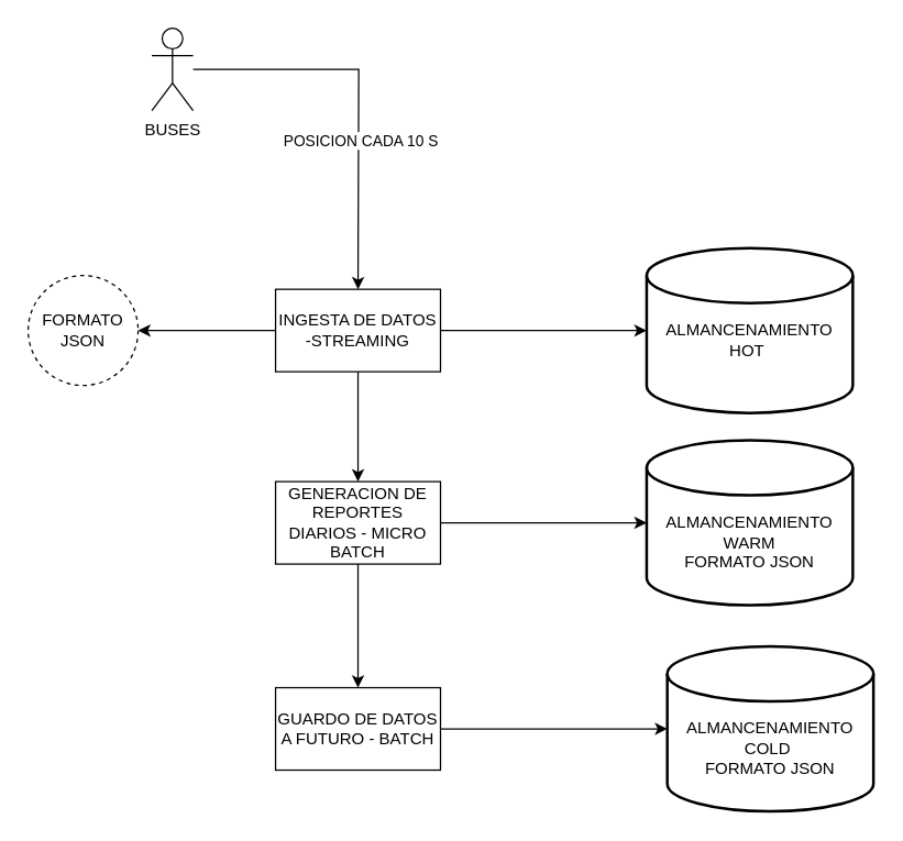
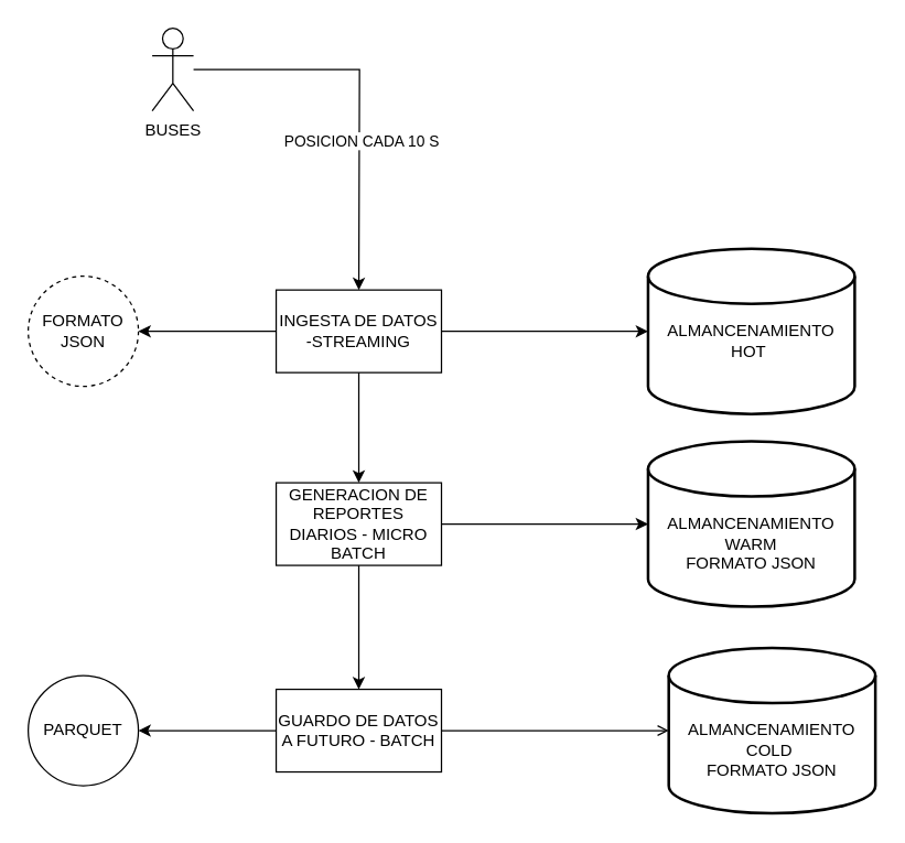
  <mxCell id="0" />
  <mxCell id="1" parent="0" />
  <mxCell id="2" style="edgeStyle=orthogonalEdgeStyle;rounded=0;orthogonalLoop=1;jettySize=auto;html=1;" edge="1" parent="1" source="4"><mxGeometry relative="1" as="geometry"><mxPoint x="260" y="210" as="targetPoint" /></mxGeometry></mxCell>
  <mxCell id="3" value="POSICION CADA 10 S" style="edgeLabel;html=1;align=center;verticalAlign=middle;resizable=0;points=[];" vertex="1" connectable="0" parent="2"><mxGeometry x="0.228" y="1" relative="1" as="geometry"><mxPoint as="offset" /></mxGeometry></mxCell>
  <mxCell id="4" value="BUSES&lt;div&gt;&lt;br&gt;&lt;/div&gt;" style="shape=umlActor;verticalLabelPosition=bottom;verticalAlign=top;html=1;outlineConnect=0;" vertex="1" parent="1"><mxGeometry x="110" y="20" width="30" height="60" as="geometry" /></mxCell>
  <mxCell id="5" value="&lt;br&gt;&lt;br&gt;ALMANCENAMIENTO&lt;br&gt;HOT&amp;nbsp;&lt;div&gt;&lt;br/&gt;&lt;/div&gt;" style="strokeWidth=2;html=1;shape=mxgraph.flowchart.database;whiteSpace=wrap;" vertex="1" parent="1"><mxGeometry x="470" y="180" width="150" height="120" as="geometry" /></mxCell>
  <mxCell id="6" value="" style="edgeStyle=orthogonalEdgeStyle;rounded=0;orthogonalLoop=1;jettySize=auto;html=1;" edge="1" parent="1" source="8" target="11"><mxGeometry relative="1" as="geometry" /></mxCell>
  <mxCell id="7" value="" style="edgeStyle=orthogonalEdgeStyle;rounded=0;orthogonalLoop=1;jettySize=auto;html=1;" edge="1" parent="1" source="8" target="18"><mxGeometry relative="1" as="geometry" /></mxCell>
  <mxCell id="8" value="INGESTA DE DATOS -STREAMING" style="rounded=0;whiteSpace=wrap;html=1;" vertex="1" parent="1"><mxGeometry x="200" y="210" width="120" height="60" as="geometry" /></mxCell>
  <mxCell id="9" style="edgeStyle=orthogonalEdgeStyle;rounded=0;orthogonalLoop=1;jettySize=auto;html=1;entryX=0;entryY=0.5;entryDx=0;entryDy=0;entryPerimeter=0;" edge="1" parent="1" source="8" target="5"><mxGeometry relative="1" as="geometry" /></mxCell>
  <mxCell id="10" value="" style="edgeStyle=orthogonalEdgeStyle;rounded=0;orthogonalLoop=1;jettySize=auto;html=1;" edge="1" parent="1" source="11" target="16"><mxGeometry relative="1" as="geometry" /></mxCell>
  <mxCell id="11" value="GENERACION DE REPORTES DIARIOS - MICRO BATCH" style="whiteSpace=wrap;html=1;rounded=0;" vertex="1" parent="1"><mxGeometry x="200" y="350" width="120" height="60" as="geometry" /></mxCell>
  <mxCell id="12" value="&lt;br&gt;&lt;br&gt;ALMANCENAMIENTO&lt;br&gt;WARM&lt;br&gt;FORMATO JSON" style="strokeWidth=2;html=1;shape=mxgraph.flowchart.database;whiteSpace=wrap;" vertex="1" parent="1"><mxGeometry x="470" y="320" width="150" height="120" as="geometry" /></mxCell>
  <mxCell id="13" value="&lt;br&gt;&lt;br&gt;ALMANCENAMIENTO&lt;br&gt;COLD&amp;nbsp;&lt;br&gt;FORMATO JSON" style="strokeWidth=2;html=1;shape=mxgraph.flowchart.database;whiteSpace=wrap;" vertex="1" parent="1"><mxGeometry x="485" y="470" width="150" height="120" as="geometry" /></mxCell>
  <mxCell id="14" style="edgeStyle=orthogonalEdgeStyle;rounded=0;orthogonalLoop=1;jettySize=auto;html=1;entryX=0;entryY=0.5;entryDx=0;entryDy=0;entryPerimeter=0;" edge="1" parent="1" source="11" target="12"><mxGeometry relative="1" as="geometry" /></mxCell>
+ <mxCell id="15" value="" style="edgeStyle=orthogonalEdgeStyle;rounded=0;orthogonalLoop=1;jettySize=auto;html=1;" edge="1" parent="1" source="16" target="19"><mxGeometry relative="1" as="geometry" /></mxCell>
  <mxCell id="16" value="GUARDO DE DATOS A FUTURO - BATCH" style="whiteSpace=wrap;html=1;rounded=0;" vertex="1" parent="1"><mxGeometry x="200" y="500" width="120" height="60" as="geometry" /></mxCell>
- <mxCell id="17" style="edgeStyle=orthogonalEdgeStyle;rounded=0;orthogonalLoop=1;jettySize=auto;html=1;entryX=0;entryY=0.5;entryDx=0;entryDy=0;entryPerimeter=0;" edge="1" parent="1" source="16" target="13"><mxGeometry relative="1" as="geometry"><mxPoint x="602" y="530" as="targetPoint" /></mxGeometry></mxCell>
+ <mxCell id="17" style="edgeStyle=orthogonalEdgeStyle;rounded=0;orthogonalLoop=1;jettySize=auto;html=1;entryX=0;entryY=0.5;entryDx=0;entryDy=0;entryPerimeter=0;endArrow=open;" edge="1" parent="1" source="16" target="13"><mxGeometry relative="1" as="geometry"><mxPoint x="602" y="530" as="targetPoint" /></mxGeometry></mxCell>
  <mxCell id="18" value="FORMATO JSON" style="ellipse;whiteSpace=wrap;html=1;rounded=0;dashed=1;" vertex="1" parent="1"><mxGeometry x="20" y="200" width="80" height="80" as="geometry" /></mxCell>
+ <mxCell id="19" value="PARQUET" style="ellipse;whiteSpace=wrap;html=1;rounded=0;" vertex="1" parent="1"><mxGeometry x="20" y="490" width="80" height="80" as="geometry" /></mxCell>
